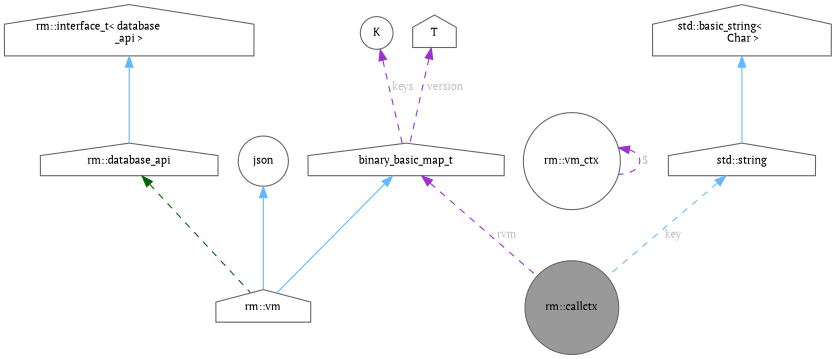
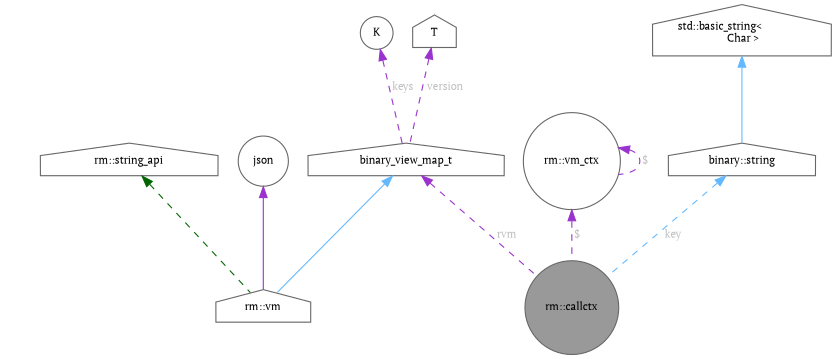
  digraph {
    fontname="PT Serif"
    node [color=gray40 fillcolor=white fontname="PT Serif" fontsize=10 shape=house style=filled]
    edge [color=darkorchid3 dir=back fontcolor=grey fontname="PT Serif" fontsize=10 labelfontname=Helvetica labelfontsize=10 style=dashed]
    n1 [fillcolor=grey60 fontcolor=black height=0.2 label="rm::callctx" shape=circle width=0.4]
    n2 [height=0.2 label="rm::vm_ctx" shape=circle width=0.4]
    n3 [height=0.2 label="rm::vm" width=0.4]
-   n4 [height=0.2 label="rm::database_api" width=0.4]
-   n5 [height=0.2 label="rm::interface_t\< database\l_api \>" width=0.4]
+   n4 [height=0.2 label="rm::string_api" width=0.4]
    n6 [height=0.2 label=json shape=circle width=0.4]
-   n7 [height=0.2 label=binary_basic_map_t width=0.4]
+   n7 [height=0.2 label=binary_view_map_t width=0.4]
    n8 [height=0.2 label=K shape=circle width=0.4]
    n9 [height=0.2 label=T width=0.4]
-   n10 [height=0.2 label="std::string" width=0.4]
+   n10 [height=0.2 label="binary::string" width=0.4]
    n11 [height=0.2 label="std::basic_string\<\l Char \>" width=0.4]
+   n2 -> n1 [label=" $"]
    n2 -> n2 [label=" $"]
    n4 -> n3 [color=darkgreen fontcolor=""]
-   n5 -> n4 [color=steelblue1 style=solid fontcolor=""]
-   n6 -> n3 [color=steelblue1 style=solid fontcolor=""]
+   n6 -> n3 [style=solid fontcolor=""]
    n7 -> n1 [label=" rvm"]
    n7 -> n3 [color=steelblue1 style=solid fontcolor=""]
    n8 -> n7 [label=" keys"]
    n9 -> n7 [label=" version"]
    n10 -> n1 [color=steelblue1 label=" key"]
    n11 -> n10 [color=steelblue1 style=solid fontcolor=""]
  }
